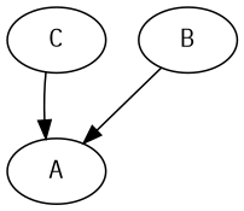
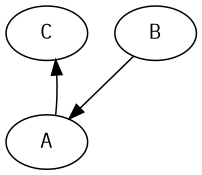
  digraph {
    fontname="IBM Plex Mono"
    node [fontname="IBM Plex Mono" opcode=input]
    edge [fontname="IBM Plex Mono"]
    C [opcode=add]
    A
    B
-   C -> A [port=0]
+   A -> C [port=0]
    B -> A [port=1]
  }
